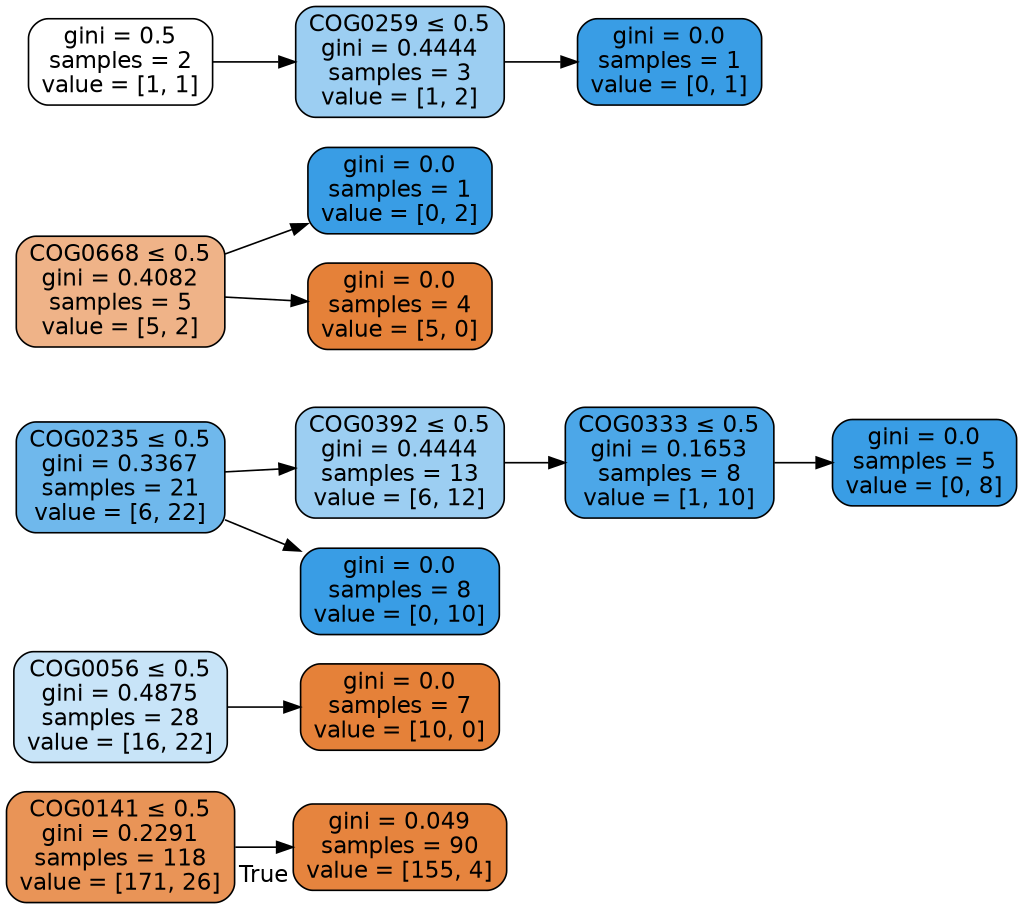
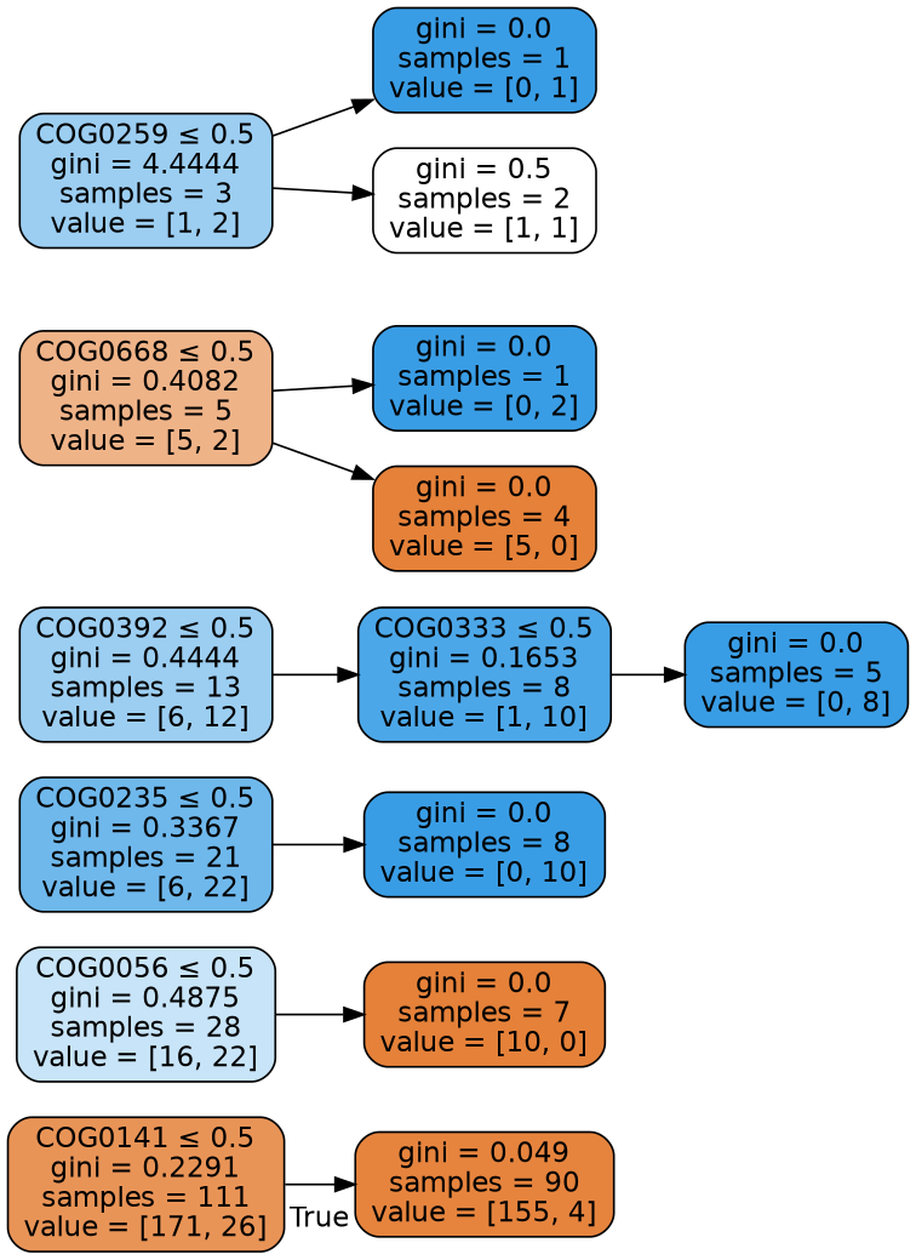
  digraph {
    rankdir=LR
    node [color=black fillcolor="#399de5ff" fontname=helvetica shape=box style="filled, rounded"]
    edge [fontname=helvetica]
-   n1 [fillcolor="#e58139d8" label=<COG0141 &le; 0.5<br/>gini = 0.2291<br/>samples = 118<br/>value = [171, 26]>]
+   n1 [fillcolor="#e58139d8" label=<COG0141 &le; 0.5<br/>gini = 0.2291<br/>samples = 111<br/>value = [171, 26]>]
    n2 [fillcolor="#e58139f8" label=<gini = 0.049<br/>samples = 90<br/>value = [155, 4]>]
    n3 [fillcolor="#399de546" label=<COG0056 &le; 0.5<br/>gini = 0.4875<br/>samples = 28<br/>value = [16, 22]>]
    n4 [fillcolor="#e58139ff" label=<gini = 0.0<br/>samples = 7<br/>value = [10, 0]>]
    n5 [fillcolor="#399de5b9" label=<COG0235 &le; 0.5<br/>gini = 0.3367<br/>samples = 21<br/>value = [6, 22]>]
    n6 [fillcolor="#399de57f" label=<COG0392 &le; 0.5<br/>gini = 0.4444<br/>samples = 13<br/>value = [6, 12]>]
    n7 [label=<gini = 0.0<br/>samples = 8<br/>value = [0, 10]>]
    n8 [fillcolor="#399de5e6" label=<COG0333 &le; 0.5<br/>gini = 0.1653<br/>samples = 8<br/>value = [1, 10]>]
    n9 [fillcolor="#e5813999" label=<COG0668 &le; 0.5<br/>gini = 0.4082<br/>samples = 5<br/>value = [5, 2]>]
    n10 [label=<gini = 0.0<br/>samples = 1<br/>value = [0, 2]>]
    n11 [fillcolor="#e58139ff" label=<gini = 0.0<br/>samples = 4<br/>value = [5, 0]>]
    n12 [label=<gini = 0.0<br/>samples = 5<br/>value = [0, 8]>]
-   n13 [fillcolor="#399de57f" label=<COG0259 &le; 0.5<br/>gini = 0.4444<br/>samples = 3<br/>value = [1, 2]>]
+   n13 [fillcolor="#399de57f" label=<COG0259 &le; 0.5<br/>gini = 4.4444<br/>samples = 3<br/>value = [1, 2]>]
    n14 [label=<gini = 0.0<br/>samples = 1<br/>value = [0, 1]>]
    n15 [fillcolor="#e5813900" label=<gini = 0.5<br/>samples = 2<br/>value = [1, 1]>]
    n1 -> n2 [headlabel=True labelangle=45 labeldistance=2.5]
    n3 -> n4
-   n5 -> n6
    n5 -> n7
    n6 -> n8
    n8 -> n12
    n9 -> n10
    n9 -> n11
    n13 -> n14
-   n15 -> n13
+   n13 -> n15
  }
